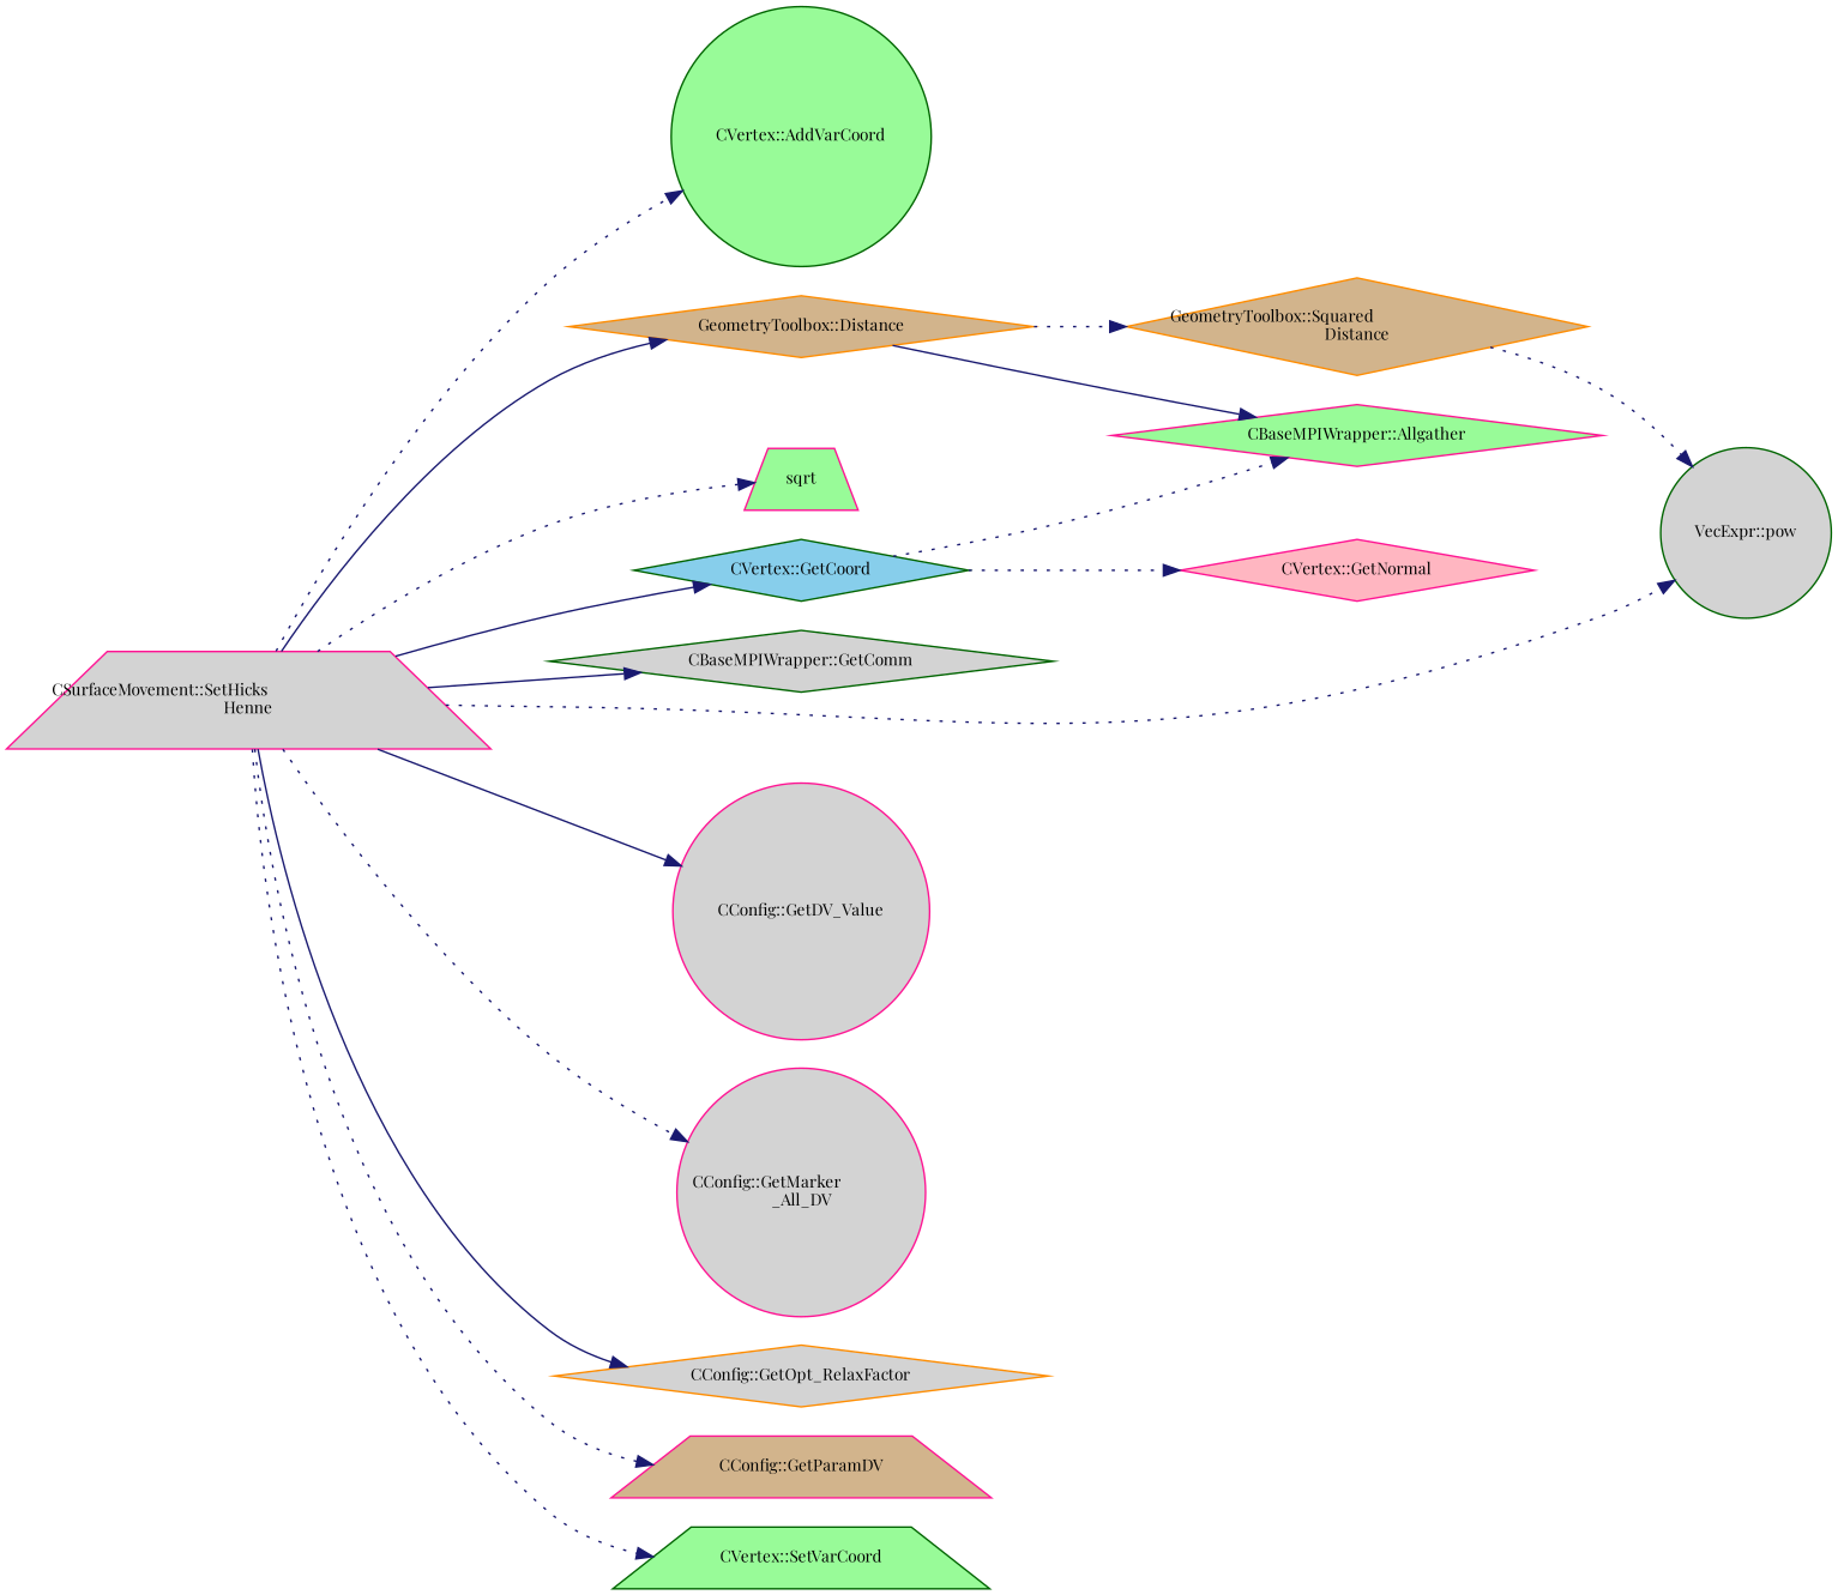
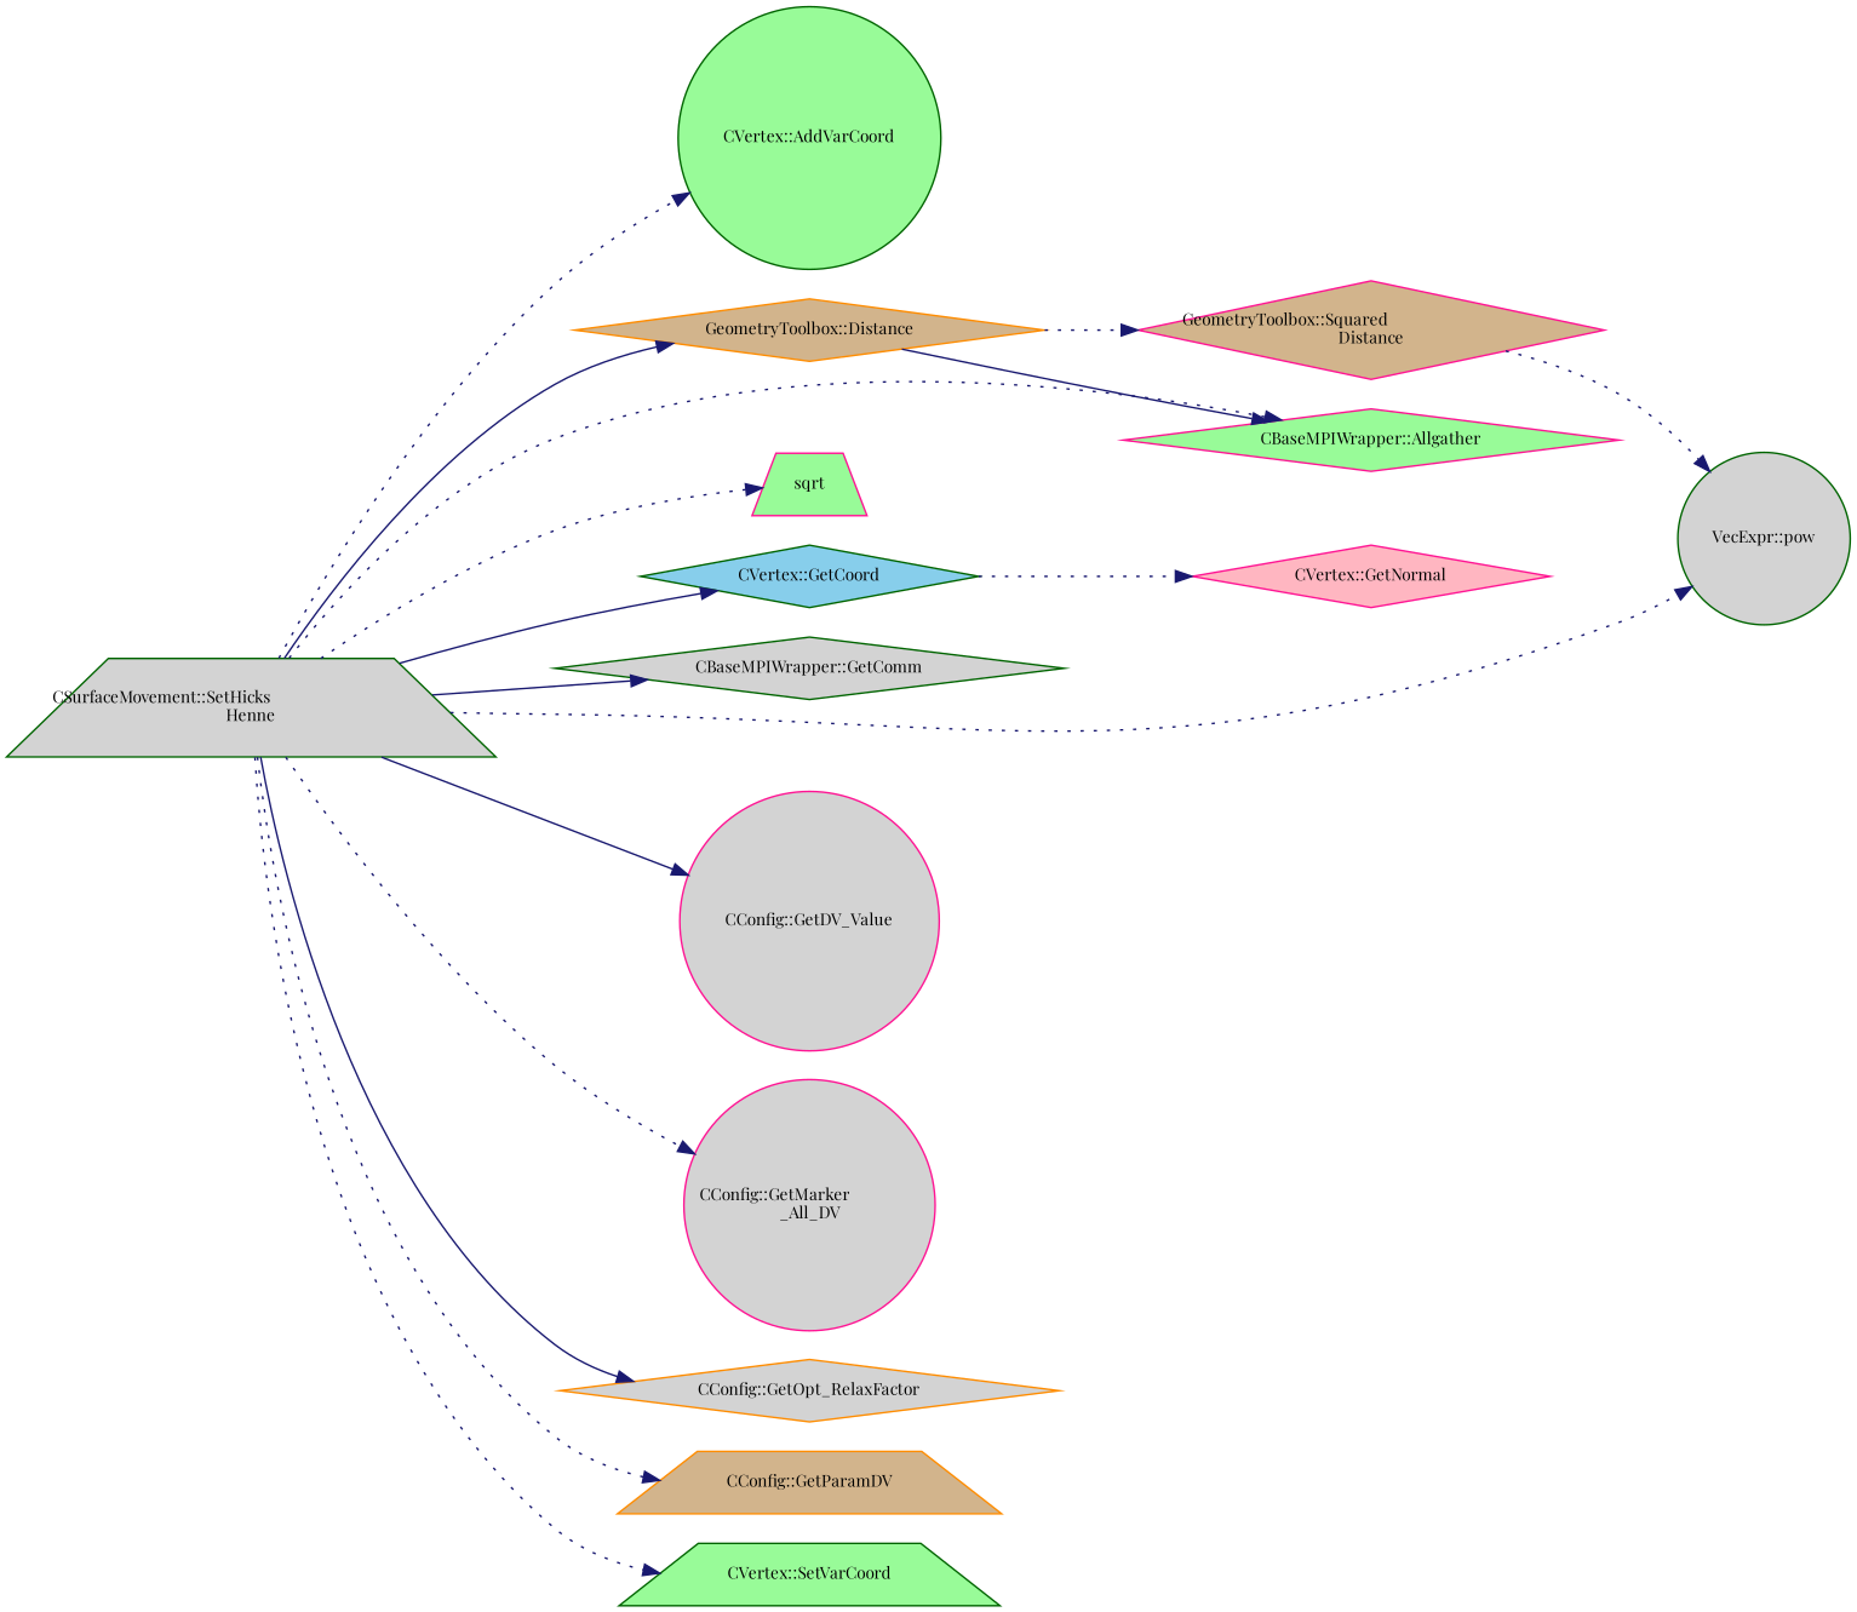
  digraph {
    fontname="Playfair Display"
    rankdir=LR
    node [color=darkgreen fillcolor=lightgrey fontname="Playfair Display" fontsize=10 shape=diamond style=filled]
    edge [color=midnightblue fontname="Playfair Display" fontsize=10 labelfontname=Helvetica labelfontsize=10 style=dotted]
-   n1 [color=deeppink fontcolor=black height=0.2 label="CSurfaceMovement::SetHicks\lHenne" shape=trapezium width=0.4]
+   n1 [fontcolor=black height=0.2 label="CSurfaceMovement::SetHicks\lHenne" shape=trapezium width=0.4]
    n2 [fillcolor=palegreen height=0.2 label="CVertex::AddVarCoord" shape=circle width=0.4]
    n3 [color=deeppink fillcolor=palegreen height=0.2 label="CBaseMPIWrapper::Allgather" width=0.4]
    n4 [color=darkorange fillcolor=tan height=0.2 label="GeometryToolbox::Distance" width=0.4]
    n5 [color=deeppink fillcolor=palegreen height=0.2 label=sqrt shape=trapezium width=0.4]
    n6 [height=0.2 label="VecExpr::pow" shape=circle width=0.4]
    n7 [height=0.2 label="CBaseMPIWrapper::GetComm" width=0.4]
    n8 [fillcolor=skyblue height=0.2 label="CVertex::GetCoord" width=0.4]
    n9 [color=deeppink height=0.2 label="CConfig::GetDV_Value" shape=circle width=0.4]
    n10 [color=deeppink height=0.2 label="CConfig::GetMarker\l_All_DV" shape=circle width=0.4]
    n11 [color=darkorange height=0.2 label="CConfig::GetOpt_RelaxFactor" width=0.4]
-   n12 [color=deeppink fillcolor=tan height=0.2 label="CConfig::GetParamDV" shape=trapezium width=0.4]
+   n12 [color=darkorange fillcolor=tan height=0.2 label="CConfig::GetParamDV" shape=trapezium width=0.4]
    n13 [fillcolor=palegreen height=0.2 label="CVertex::SetVarCoord" shape=trapezium width=0.4]
-   n14 [color=darkorange fillcolor=tan height=0.2 label="GeometryToolbox::Squared\lDistance" width=0.4]
+   n14 [color=deeppink fillcolor=tan height=0.2 label="GeometryToolbox::Squared\lDistance" width=0.4]
    n15 [color=deeppink fillcolor=lightpink height=0.2 label="CVertex::GetNormal" width=0.4]
    n1 -> n2
-   n8 -> n3
+   n1 -> n3
    n1 -> n4 [style=solid]
    n1 -> n5
    n1 -> n6
    n1 -> n7 [style=solid]
    n1 -> n8 [style=solid]
    n1 -> n9 [style=solid]
    n1 -> n10
    n1 -> n11 [style=solid]
    n1 -> n12
    n1 -> n13
    n4 -> n3 [style=solid]
    n4 -> n14
    n8 -> n15
    n14 -> n6
  }
